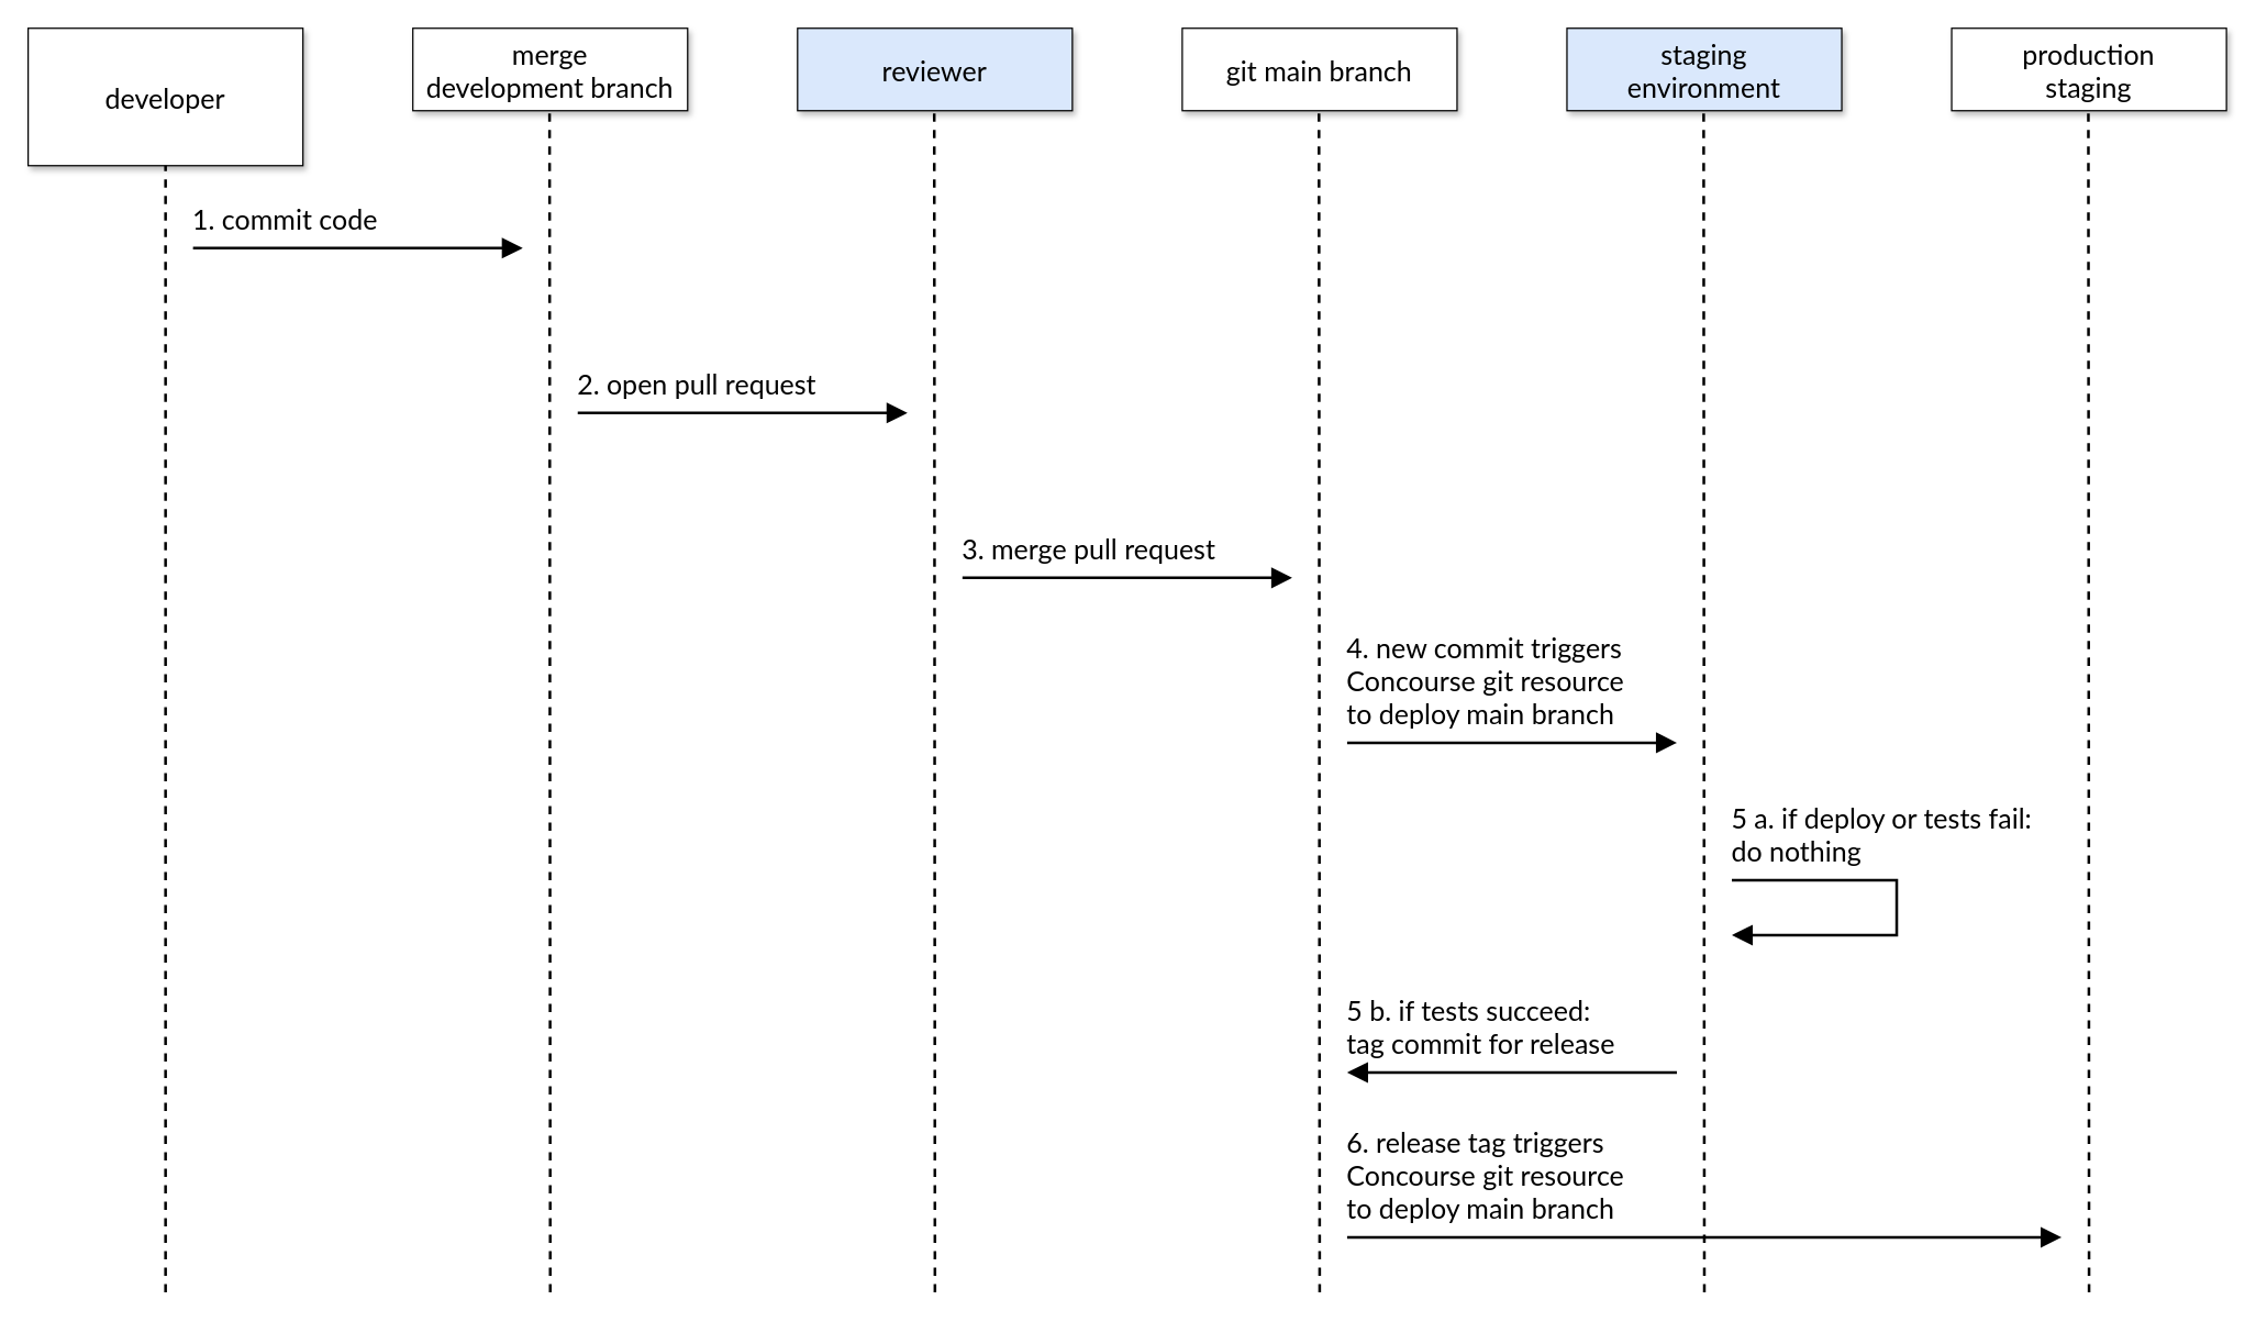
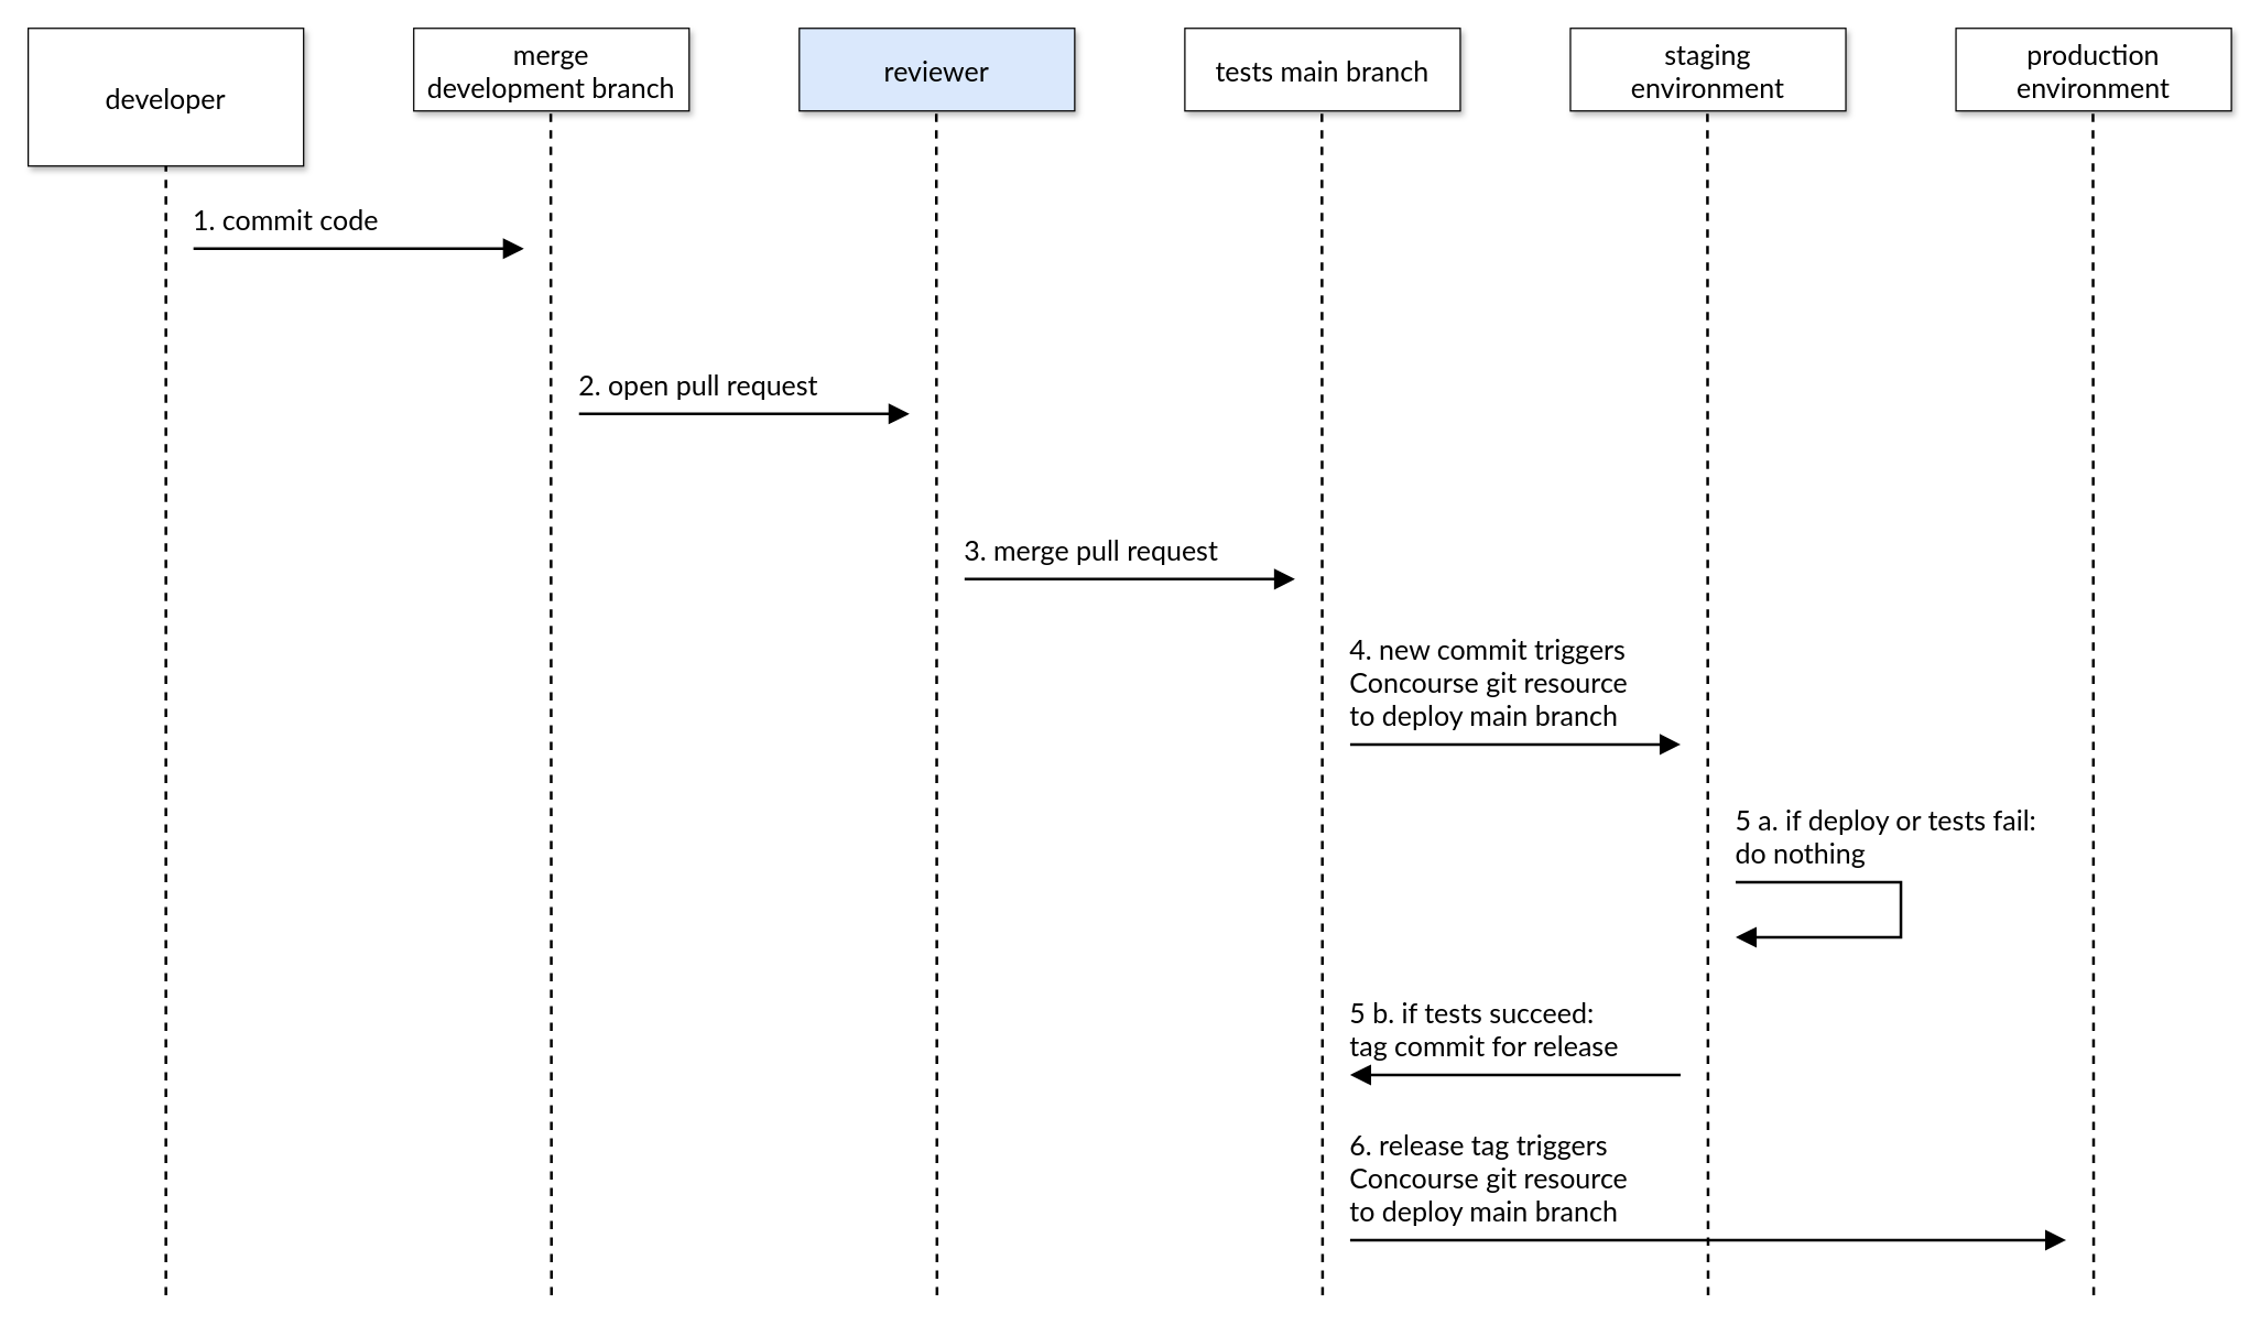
  <mxCell id="0" />
  <mxCell id="1" parent="0" />
  <mxCell id="2" value="developer" style="rounded=0;whiteSpace=wrap;html=1;fontFamily=Lato;fontSource=https%3A%2F%2Ffonts.googleapis.com%2Fcss%3Ffamily%3DLato;fontSize=20;shadow=1;" parent="1" vertex="1"><mxGeometry x="20" y="20" width="200" height="100" as="geometry" /></mxCell>
  <mxCell id="3" value="&lt;div style=&quot;font-size: 20px;&quot;&gt;merge &lt;br style=&quot;font-size: 20px;&quot;&gt;&lt;/div&gt;&lt;div style=&quot;font-size: 20px;&quot;&gt;development branch&lt;/div&gt;" style="rounded=0;whiteSpace=wrap;html=1;fontFamily=Lato;fontSource=https%3A%2F%2Ffonts.googleapis.com%2Fcss%3Ffamily%3DLato;fontSize=20;shadow=1;" parent="1" vertex="1"><mxGeometry x="300" y="20" width="200" height="60" as="geometry" /></mxCell>
  <mxCell id="4" value="reviewer" style="rounded=0;whiteSpace=wrap;html=1;fontFamily=Lato;fontSource=https%3A%2F%2Ffonts.googleapis.com%2Fcss%3Ffamily%3DLato;fontSize=20;shadow=1;fillColor=#dae8fc;" parent="1" vertex="1"><mxGeometry x="580" y="20" width="200" height="60" as="geometry" /></mxCell>
- <mxCell id="5" value="git main branch" style="rounded=0;whiteSpace=wrap;html=1;fontFamily=Lato;fontSource=https%3A%2F%2Ffonts.googleapis.com%2Fcss%3Ffamily%3DLato;fontSize=20;shadow=1;" parent="1" vertex="1"><mxGeometry x="860" y="20" width="200" height="60" as="geometry" /></mxCell>
- <mxCell id="6" value="&lt;div style=&quot;font-size: 20px;&quot;&gt;staging &lt;br style=&quot;font-size: 20px;&quot;&gt;&lt;/div&gt;&lt;div style=&quot;font-size: 20px;&quot;&gt;environment&lt;/div&gt;" style="rounded=0;whiteSpace=wrap;html=1;fontFamily=Lato;fontSource=https%3A%2F%2Ffonts.googleapis.com%2Fcss%3Ffamily%3DLato;fontSize=20;shadow=1;fillColor=#dae8fc;" parent="1" vertex="1"><mxGeometry x="1140" y="20" width="200" height="60" as="geometry" /></mxCell>
- <mxCell id="7" value="&lt;div style=&quot;font-size: 20px;&quot;&gt;production &lt;br style=&quot;font-size: 20px;&quot;&gt;&lt;/div&gt;&lt;div style=&quot;font-size: 20px;&quot;&gt;staging&lt;/div&gt;" style="rounded=0;whiteSpace=wrap;html=1;fontFamily=Lato;fontSource=https%3A%2F%2Ffonts.googleapis.com%2Fcss%3Ffamily%3DLato;fontSize=20;shadow=1;" parent="1" vertex="1"><mxGeometry x="1420" y="20" width="200" height="60" as="geometry" /></mxCell>
+ <mxCell id="5" value="tests main branch" style="rounded=0;whiteSpace=wrap;html=1;fontFamily=Lato;fontSource=https%3A%2F%2Ffonts.googleapis.com%2Fcss%3Ffamily%3DLato;fontSize=20;shadow=1;" parent="1" vertex="1"><mxGeometry x="860" y="20" width="200" height="60" as="geometry" /></mxCell>
+ <mxCell id="6" value="&lt;div style=&quot;font-size: 20px;&quot;&gt;staging &lt;br style=&quot;font-size: 20px;&quot;&gt;&lt;/div&gt;&lt;div style=&quot;font-size: 20px;&quot;&gt;environment&lt;/div&gt;" style="rounded=0;whiteSpace=wrap;html=1;fontFamily=Lato;fontSource=https%3A%2F%2Ffonts.googleapis.com%2Fcss%3Ffamily%3DLato;fontSize=20;shadow=1;" parent="1" vertex="1"><mxGeometry x="1140" y="20" width="200" height="60" as="geometry" /></mxCell>
+ <mxCell id="7" value="&lt;div style=&quot;font-size: 20px;&quot;&gt;production &lt;br style=&quot;font-size: 20px;&quot;&gt;&lt;/div&gt;&lt;div style=&quot;font-size: 20px;&quot;&gt;environment&lt;/div&gt;" style="rounded=0;whiteSpace=wrap;html=1;fontFamily=Lato;fontSource=https%3A%2F%2Ffonts.googleapis.com%2Fcss%3Ffamily%3DLato;fontSize=20;shadow=1;" parent="1" vertex="1"><mxGeometry x="1420" y="20" width="200" height="60" as="geometry" /></mxCell>
  <mxCell id="8" value="" style="endArrow=none;dashed=1;html=1;strokeWidth=2;entryX=0.5;entryY=1;entryDx=0;entryDy=0;fontFamily=Lato;fontSource=https%3A%2F%2Ffonts.googleapis.com%2Fcss%3Ffamily%3DLato;fontSize=20;" parent="1" target="2" edge="1"><mxGeometry width="50" height="50" relative="1" as="geometry"><mxPoint x="120" y="940" as="sourcePoint" /><mxPoint x="830" y="480" as="targetPoint" /></mxGeometry></mxCell>
  <mxCell id="9" value="" style="endArrow=none;dashed=1;html=1;strokeWidth=2;entryX=0.5;entryY=1;entryDx=0;entryDy=0;fontFamily=Lato;fontSource=https%3A%2F%2Ffonts.googleapis.com%2Fcss%3Ffamily%3DLato;fontSize=20;" parent="1" edge="1"><mxGeometry width="50" height="50" relative="1" as="geometry"><mxPoint x="400" y="940" as="sourcePoint" /><mxPoint x="399.5" y="80" as="targetPoint" /></mxGeometry></mxCell>
  <mxCell id="10" value="" style="endArrow=none;dashed=1;html=1;strokeWidth=2;entryX=0.5;entryY=1;entryDx=0;entryDy=0;fontFamily=Lato;fontSource=https%3A%2F%2Ffonts.googleapis.com%2Fcss%3Ffamily%3DLato;fontSize=20;" parent="1" edge="1"><mxGeometry width="50" height="50" relative="1" as="geometry"><mxPoint x="680" y="940" as="sourcePoint" /><mxPoint x="679.5" y="80" as="targetPoint" /></mxGeometry></mxCell>
  <mxCell id="11" value="" style="endArrow=none;dashed=1;html=1;strokeWidth=2;entryX=0.5;entryY=1;entryDx=0;entryDy=0;fontFamily=Lato;fontSource=https%3A%2F%2Ffonts.googleapis.com%2Fcss%3Ffamily%3DLato;fontSize=20;" parent="1" edge="1"><mxGeometry width="50" height="50" relative="1" as="geometry"><mxPoint x="960" y="940" as="sourcePoint" /><mxPoint x="959.5" y="80" as="targetPoint" /></mxGeometry></mxCell>
  <mxCell id="12" value="" style="endArrow=none;dashed=1;html=1;strokeWidth=2;entryX=0.5;entryY=1;entryDx=0;entryDy=0;fontFamily=Lato;fontSource=https%3A%2F%2Ffonts.googleapis.com%2Fcss%3Ffamily%3DLato;fontSize=20;" parent="1" edge="1"><mxGeometry width="50" height="50" relative="1" as="geometry"><mxPoint x="1240" y="940" as="sourcePoint" /><mxPoint x="1239.5" y="80" as="targetPoint" /></mxGeometry></mxCell>
  <mxCell id="13" value="" style="endArrow=none;dashed=1;html=1;strokeWidth=2;entryX=0.5;entryY=1;entryDx=0;entryDy=0;fontFamily=Lato;fontSource=https%3A%2F%2Ffonts.googleapis.com%2Fcss%3Ffamily%3DLato;fontSize=20;" parent="1" edge="1"><mxGeometry width="50" height="50" relative="1" as="geometry"><mxPoint x="1520" y="940" as="sourcePoint" /><mxPoint x="1519.5" y="80" as="targetPoint" /></mxGeometry></mxCell>
  <mxCell id="14" value="" style="endArrow=block;html=1;fontFamily=Lato;fontSource=https%3A%2F%2Ffonts.googleapis.com%2Fcss%3Ffamily%3DLato;fontSize=20;strokeWidth=2;endFill=1;startSize=6;endSize=10;" parent="1" edge="1"><mxGeometry width="50" height="50" relative="1" as="geometry"><mxPoint x="140" y="180" as="sourcePoint" /><mxPoint x="380" y="180" as="targetPoint" /></mxGeometry></mxCell>
  <mxCell id="15" value="&lt;div style=&quot;font-size: 20px;&quot; align=&quot;left&quot;&gt;1. commit code&lt;br style=&quot;font-size: 20px;&quot;&gt;&lt;/div&gt;" style="edgeLabel;html=1;align=left;verticalAlign=bottom;resizable=0;points=[];fontSize=20;fontFamily=Lato;spacing=0;spacingBottom=10;fontSource=https%3A%2F%2Ffonts.googleapis.com%2Fcss%3Ffamily%3DLato;labelBackgroundColor=none;" parent="14" vertex="1" connectable="0"><mxGeometry x="-0.45" y="4" relative="1" as="geometry"><mxPoint x="-66" y="4" as="offset" /></mxGeometry></mxCell>
  <mxCell id="16" value="&lt;div style=&quot;font-size: 20px;&quot; align=&quot;left&quot;&gt;2. open pull request&lt;br style=&quot;font-size: 20px;&quot;&gt;&lt;/div&gt;" style="edgeLabel;html=1;align=left;verticalAlign=bottom;resizable=0;points=[];fontSize=20;fontFamily=Lato;spacing=0;spacingBottom=10;fontSource=https%3A%2F%2Ffonts.googleapis.com%2Fcss%3Ffamily%3DLato;labelBackgroundColor=none;" parent="14" vertex="1" connectable="0"><mxGeometry x="-0.45" y="4" relative="1" as="geometry"><mxPoint x="214" y="124" as="offset" /></mxGeometry></mxCell>
  <mxCell id="17" value="3. merge pull request" style="edgeLabel;html=1;align=left;verticalAlign=bottom;resizable=0;points=[];fontSize=20;fontFamily=Lato;spacing=0;spacingBottom=10;fontSource=https%3A%2F%2Ffonts.googleapis.com%2Fcss%3Ffamily%3DLato;labelBackgroundColor=none;" parent="14" vertex="1" connectable="0"><mxGeometry x="-0.45" y="4" relative="1" as="geometry"><mxPoint x="494" y="244" as="offset" /></mxGeometry></mxCell>
  <mxCell id="18" value="&lt;div style=&quot;font-size: 20px&quot;&gt;4. new commit triggers&lt;/div&gt;&lt;div style=&quot;font-size: 20px&quot;&gt;Concourse git resource&lt;/div&gt;&lt;div style=&quot;font-size: 20px&quot;&gt;to deploy main branch&lt;br style=&quot;font-size: 20px&quot;&gt;&lt;/div&gt;" style="edgeLabel;html=1;align=left;verticalAlign=bottom;resizable=0;points=[];fontSize=20;fontFamily=Lato;spacing=0;spacingBottom=10;fontSource=https%3A%2F%2Ffonts.googleapis.com%2Fcss%3Ffamily%3DLato;labelBackgroundColor=none;" parent="14" vertex="1" connectable="0"><mxGeometry x="-0.45" y="4" relative="1" as="geometry"><mxPoint x="774" y="364" as="offset" /></mxGeometry></mxCell>
  <mxCell id="19" value="&lt;div style=&quot;font-size: 20px&quot;&gt;5 a. if deploy or tests fail:&lt;/div&gt;&lt;div style=&quot;font-size: 20px&quot;&gt; do nothing&lt;br style=&quot;font-size: 20px&quot;&gt;&lt;/div&gt;" style="edgeLabel;html=1;align=left;verticalAlign=bottom;resizable=0;points=[];fontSize=20;fontFamily=Lato;spacing=0;spacingBottom=10;fontSource=https%3A%2F%2Ffonts.googleapis.com%2Fcss%3Ffamily%3DLato;labelBackgroundColor=none;" parent="14" vertex="1" connectable="0"><mxGeometry x="-0.45" y="4" relative="1" as="geometry"><mxPoint x="1054" y="464" as="offset" /></mxGeometry></mxCell>
  <mxCell id="20" value="&lt;div style=&quot;font-size: 20px&quot;&gt;5 b. if tests succeed:&lt;/div&gt;&lt;div style=&quot;font-size: 20px&quot;&gt;tag commit for release&lt;br style=&quot;font-size: 20px&quot;&gt;&lt;/div&gt;" style="edgeLabel;html=1;align=left;verticalAlign=bottom;resizable=0;points=[];fontSize=20;fontFamily=Lato;spacing=0;spacingBottom=10;fontSource=https%3A%2F%2Ffonts.googleapis.com%2Fcss%3Ffamily%3DLato;labelBackgroundColor=none;" parent="14" vertex="1" connectable="0"><mxGeometry x="-0.45" y="4" relative="1" as="geometry"><mxPoint x="774" y="604" as="offset" /></mxGeometry></mxCell>
  <mxCell id="21" value="&lt;div style=&quot;font-size: 20px&quot;&gt;6. release tag triggers &lt;br style=&quot;font-size: 20px&quot;&gt;&lt;/div&gt;&lt;div style=&quot;font-size: 20px&quot;&gt;Concourse git resource &lt;br style=&quot;font-size: 20px&quot;&gt;&lt;/div&gt;&lt;div style=&quot;font-size: 20px&quot;&gt;to deploy main branch&lt;/div&gt;" style="edgeLabel;html=1;align=left;verticalAlign=bottom;resizable=0;points=[];fontSize=20;fontFamily=Lato;spacing=0;spacingBottom=10;fontSource=https%3A%2F%2Ffonts.googleapis.com%2Fcss%3Ffamily%3DLato;labelBackgroundColor=none;" parent="14" vertex="1" connectable="0"><mxGeometry x="-0.45" y="4" relative="1" as="geometry"><mxPoint x="774" y="724" as="offset" /></mxGeometry></mxCell>
  <mxCell id="22" value="" style="endArrow=block;html=1;fontFamily=Lato;fontSource=https%3A%2F%2Ffonts.googleapis.com%2Fcss%3Ffamily%3DLato;fontSize=20;strokeWidth=2;endFill=1;startSize=6;endSize=10;" parent="1" edge="1"><mxGeometry width="50" height="50" relative="1" as="geometry"><mxPoint x="420" y="300" as="sourcePoint" /><mxPoint x="660" y="300" as="targetPoint" /></mxGeometry></mxCell>
  <mxCell id="23" value="" style="endArrow=block;html=1;fontFamily=Lato;fontSource=https%3A%2F%2Ffonts.googleapis.com%2Fcss%3Ffamily%3DLato;fontSize=20;strokeWidth=2;endFill=1;startSize=6;endSize=10;" parent="1" edge="1"><mxGeometry width="50" height="50" relative="1" as="geometry"><mxPoint x="700" y="420" as="sourcePoint" /><mxPoint x="940" y="420" as="targetPoint" /></mxGeometry></mxCell>
  <mxCell id="24" value="" style="endArrow=block;html=1;fontFamily=Lato;fontSource=https%3A%2F%2Ffonts.googleapis.com%2Fcss%3Ffamily%3DLato;fontSize=20;strokeWidth=2;endFill=1;startSize=6;endSize=10;edgeStyle=orthogonalEdgeStyle;" parent="1" edge="1"><mxGeometry width="50" height="50" relative="1" as="geometry"><mxPoint x="980" y="540" as="sourcePoint" /><mxPoint x="1220" y="540" as="targetPoint" /></mxGeometry></mxCell>
  <mxCell id="25" value="" style="endArrow=block;html=1;fontFamily=Lato;fontSource=https%3A%2F%2Ffonts.googleapis.com%2Fcss%3Ffamily%3DLato;fontSize=20;strokeWidth=2;endFill=1;startSize=6;endSize=10;edgeStyle=orthogonalEdgeStyle;rounded=0;" parent="1" edge="1"><mxGeometry width="50" height="50" relative="1" as="geometry"><mxPoint x="1260" y="640" as="sourcePoint" /><mxPoint x="1260" y="680" as="targetPoint" /><Array as="points"><mxPoint x="1380" y="640" /><mxPoint x="1380" y="680" /><mxPoint x="1260" y="680" /></Array></mxGeometry></mxCell>
  <mxCell id="26" value="" style="endArrow=none;html=1;fontFamily=Lato;fontSource=https%3A%2F%2Ffonts.googleapis.com%2Fcss%3Ffamily%3DLato;fontSize=20;strokeWidth=2;endFill=0;startSize=10;endSize=10;edgeStyle=orthogonalEdgeStyle;startArrow=block;startFill=1;" parent="1" edge="1"><mxGeometry width="50" height="50" relative="1" as="geometry"><mxPoint x="980" y="780" as="sourcePoint" /><mxPoint x="1220" y="780" as="targetPoint" /></mxGeometry></mxCell>
  <mxCell id="27" value="" style="endArrow=block;html=1;fontFamily=Lato;fontSource=https%3A%2F%2Ffonts.googleapis.com%2Fcss%3Ffamily%3DLato;fontSize=20;strokeWidth=2;endFill=1;startSize=6;endSize=10;edgeStyle=orthogonalEdgeStyle;" parent="1" edge="1"><mxGeometry width="50" height="50" relative="1" as="geometry"><mxPoint x="980" y="900" as="sourcePoint" /><mxPoint x="1500" y="900" as="targetPoint" /></mxGeometry></mxCell>
